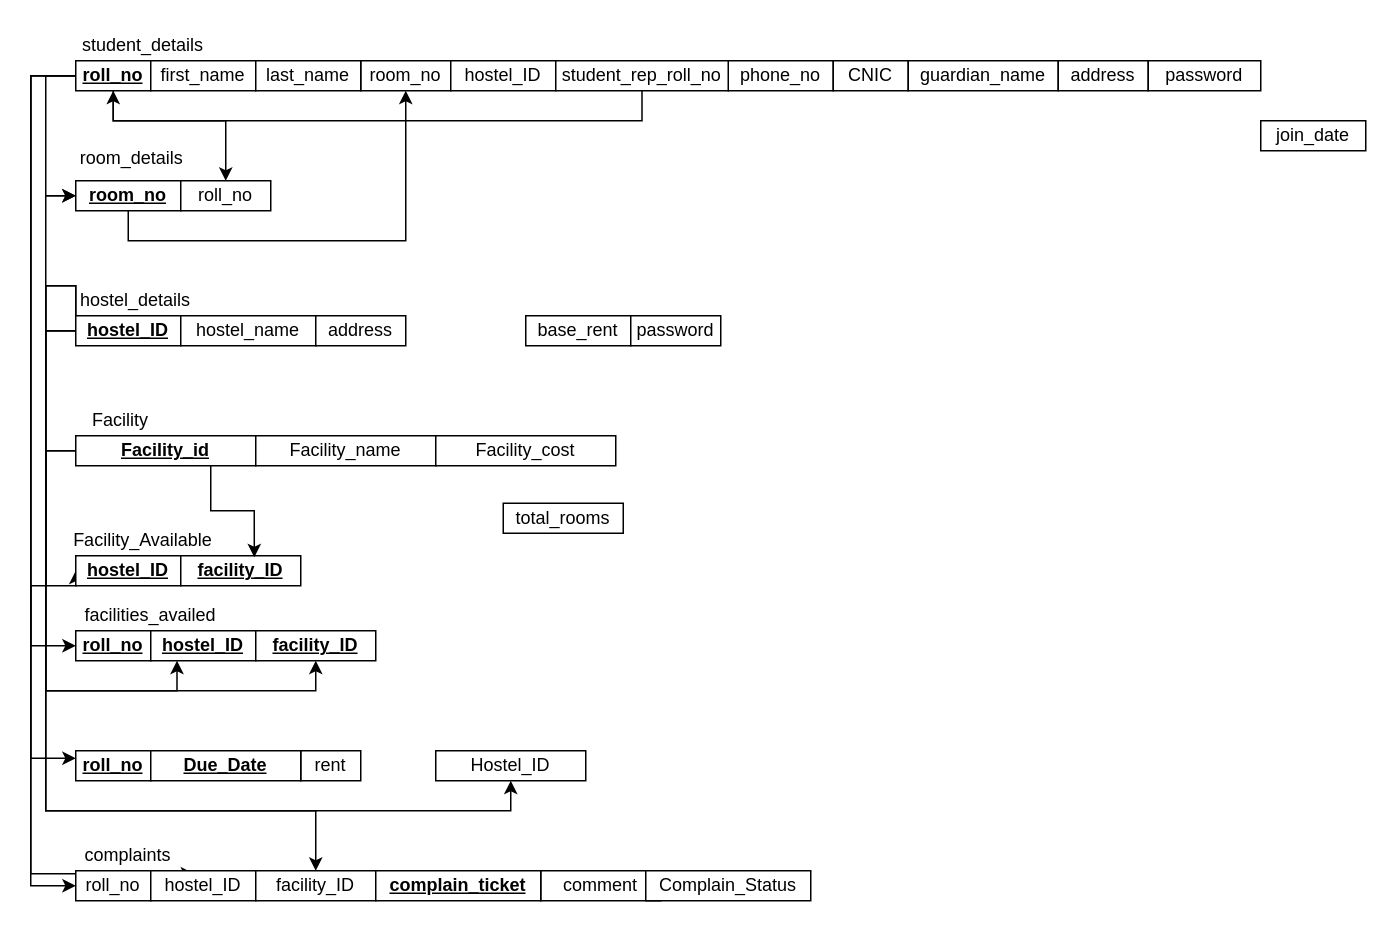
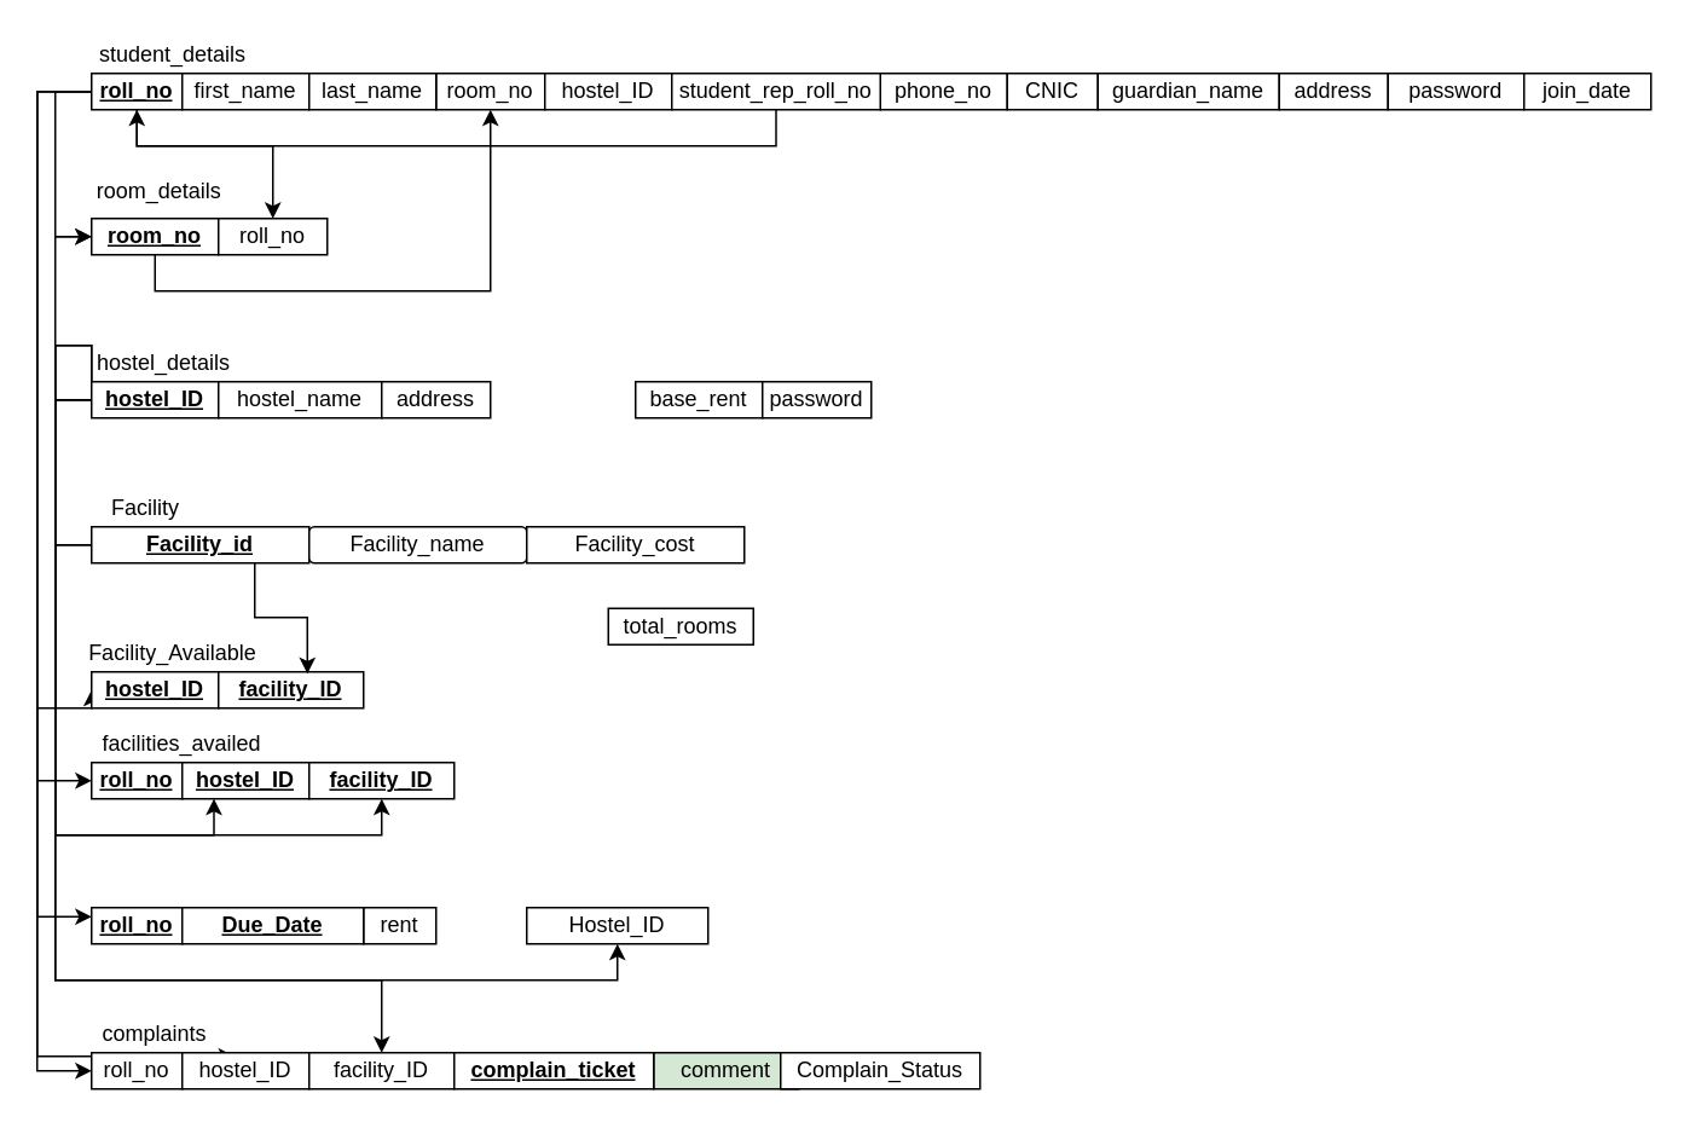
  <mxCell id="0" />
  <mxCell id="1" parent="0" />
  <mxCell id="2" value="room_no" style="rounded=0;whiteSpace=wrap;html=1;" parent="1" vertex="1"><mxGeometry x="240" y="40" width="60" height="20" as="geometry" /></mxCell>
  <mxCell id="3" value="student_details" style="text;html=1;strokeColor=none;fillColor=none;align=center;verticalAlign=middle;whiteSpace=wrap;rounded=0;" parent="1" vertex="1"><mxGeometry x="50" y="20" width="90" height="20" as="geometry" /></mxCell>
  <mxCell id="4" style="edgeStyle=orthogonalEdgeStyle;rounded=0;orthogonalLoop=1;jettySize=auto;html=1;exitX=0;exitY=0.5;exitDx=0;exitDy=0;entryX=0;entryY=0.5;entryDx=0;entryDy=0;" parent="1" source="9" target="29" edge="1"><mxGeometry relative="1" as="geometry"><Array as="points"><mxPoint x="20" y="50" /><mxPoint x="20" y="430" /></Array></mxGeometry></mxCell>
  <mxCell id="5" style="edgeStyle=orthogonalEdgeStyle;rounded=0;orthogonalLoop=1;jettySize=auto;html=1;exitX=0;exitY=0.5;exitDx=0;exitDy=0;entryX=0;entryY=0.25;entryDx=0;entryDy=0;" parent="1" source="9" target="31" edge="1"><mxGeometry relative="1" as="geometry"><Array as="points"><mxPoint x="20" y="50" /><mxPoint x="20" y="505" /></Array></mxGeometry></mxCell>
  <mxCell id="6" style="edgeStyle=orthogonalEdgeStyle;rounded=0;orthogonalLoop=1;jettySize=auto;html=1;exitX=0;exitY=0.5;exitDx=0;exitDy=0;entryX=0;entryY=0.5;entryDx=0;entryDy=0;" parent="1" source="9" target="34" edge="1"><mxGeometry relative="1" as="geometry"><Array as="points"><mxPoint x="20" y="50" /><mxPoint x="20" y="590" /></Array></mxGeometry></mxCell>
  <mxCell id="7" style="edgeStyle=orthogonalEdgeStyle;rounded=0;orthogonalLoop=1;jettySize=auto;html=1;exitX=0;exitY=0.5;exitDx=0;exitDy=0;entryX=0;entryY=0.5;entryDx=0;entryDy=0;" edge="1" parent="1" source="9" target="46"><mxGeometry relative="1" as="geometry" /></mxCell>
  <mxCell id="8" style="edgeStyle=orthogonalEdgeStyle;rounded=0;orthogonalLoop=1;jettySize=auto;html=1;exitX=0.5;exitY=1;exitDx=0;exitDy=0;entryX=0.5;entryY=0;entryDx=0;entryDy=0;" edge="1" parent="1" source="9" target="47"><mxGeometry relative="1" as="geometry"><Array as="points"><mxPoint x="75" y="80" /><mxPoint x="150" y="80" /></Array></mxGeometry></mxCell>
  <mxCell id="9" value="roll_no" style="rounded=0;whiteSpace=wrap;html=1;fontStyle=5" parent="1" vertex="1"><mxGeometry x="50" y="40" width="50" height="20" as="geometry" /></mxCell>
  <mxCell id="10" value="first_name" style="rounded=0;whiteSpace=wrap;html=1;" parent="1" vertex="1"><mxGeometry x="100" y="40" width="70" height="20" as="geometry" /></mxCell>
  <mxCell id="11" value="phone_no" style="rounded=0;whiteSpace=wrap;html=1;" parent="1" vertex="1"><mxGeometry x="485" y="40" width="70" height="20" as="geometry" /></mxCell>
  <mxCell id="12" value="CNIC" style="rounded=0;whiteSpace=wrap;html=1;" parent="1" vertex="1"><mxGeometry x="555" y="40" width="50" height="20" as="geometry" /></mxCell>
  <mxCell id="13" value="guardian_name" style="rounded=0;whiteSpace=wrap;html=1;" parent="1" vertex="1"><mxGeometry x="605" y="40" width="100" height="20" as="geometry" /></mxCell>
  <mxCell id="14" value="address" style="rounded=0;whiteSpace=wrap;html=1;" parent="1" vertex="1"><mxGeometry x="705" y="40" width="60" height="20" as="geometry" /></mxCell>
  <mxCell id="15" value="hostel_details" style="text;html=1;strokeColor=none;fillColor=none;align=center;verticalAlign=middle;whiteSpace=wrap;rounded=0;" parent="1" vertex="1"><mxGeometry x="50" y="190" width="80" height="20" as="geometry" /></mxCell>
  <mxCell id="16" style="edgeStyle=orthogonalEdgeStyle;rounded=0;orthogonalLoop=1;jettySize=auto;html=1;exitX=0;exitY=0.75;exitDx=0;exitDy=0;entryX=0;entryY=0.5;entryDx=0;entryDy=0;" parent="1" source="21" target="27" edge="1"><mxGeometry relative="1" as="geometry"><Array as="points"><mxPoint x="50" y="190" /><mxPoint x="30" y="190" /><mxPoint x="30" y="390" /></Array></mxGeometry></mxCell>
  <mxCell id="17" style="edgeStyle=orthogonalEdgeStyle;rounded=0;orthogonalLoop=1;jettySize=auto;html=1;exitX=0;exitY=0.5;exitDx=0;exitDy=0;entryX=0.25;entryY=1;entryDx=0;entryDy=0;" parent="1" source="21" target="30" edge="1"><mxGeometry relative="1" as="geometry" /></mxCell>
  <mxCell id="18" style="edgeStyle=orthogonalEdgeStyle;rounded=0;orthogonalLoop=1;jettySize=auto;html=1;exitX=0;exitY=0.5;exitDx=0;exitDy=0;entryX=0;entryY=0.5;entryDx=0;entryDy=0;" edge="1" parent="1" source="21" target="46"><mxGeometry relative="1" as="geometry" /></mxCell>
  <mxCell id="19" style="edgeStyle=orthogonalEdgeStyle;rounded=0;orthogonalLoop=1;jettySize=auto;html=1;exitX=0;exitY=0.5;exitDx=0;exitDy=0;entryX=0.5;entryY=1;entryDx=0;entryDy=0;" edge="1" parent="1" source="21" target="60"><mxGeometry relative="1" as="geometry" /></mxCell>
  <mxCell id="20" style="edgeStyle=orthogonalEdgeStyle;rounded=0;orthogonalLoop=1;jettySize=auto;html=1;exitX=0;exitY=0.5;exitDx=0;exitDy=0;entryX=0.414;entryY=0.1;entryDx=0;entryDy=0;entryPerimeter=0;" edge="1" parent="1" source="21" target="35"><mxGeometry relative="1" as="geometry"><Array as="points"><mxPoint x="30" y="190" /><mxPoint x="30" y="390" /><mxPoint x="20" y="390" /><mxPoint x="20" y="582" /></Array></mxGeometry></mxCell>
  <mxCell id="21" value="hostel_ID" style="rounded=0;whiteSpace=wrap;html=1;fontStyle=5" parent="1" vertex="1"><mxGeometry x="50" y="210" width="70" height="20" as="geometry" /></mxCell>
  <mxCell id="22" value="hostel_name" style="rounded=0;whiteSpace=wrap;html=1;" parent="1" vertex="1"><mxGeometry x="120" y="210" width="90" height="20" as="geometry" /></mxCell>
  <mxCell id="23" value="address" style="rounded=0;whiteSpace=wrap;html=1;" parent="1" vertex="1"><mxGeometry x="210" y="210" width="60" height="20" as="geometry" /></mxCell>
  <mxCell id="24" value="total_rooms" style="rounded=0;whiteSpace=wrap;html=1;" parent="1" vertex="1"><mxGeometry x="335" y="335" width="80" height="20" as="geometry" /></mxCell>
  <mxCell id="25" value="base_rent" style="rounded=0;whiteSpace=wrap;html=1;" parent="1" vertex="1"><mxGeometry x="350" y="210" width="70" height="20" as="geometry" /></mxCell>
  <mxCell id="26" value="Facility_Available" style="text;html=1;strokeColor=none;fillColor=none;align=center;verticalAlign=middle;whiteSpace=wrap;rounded=0;" parent="1" vertex="1"><mxGeometry x="50" y="350" width="90" height="20" as="geometry" /></mxCell>
  <mxCell id="27" value="hostel_ID" style="rounded=0;whiteSpace=wrap;html=1;fontStyle=5" parent="1" vertex="1"><mxGeometry x="50" y="370" width="70" height="20" as="geometry" /></mxCell>
  <mxCell id="28" value="facilities_availed" style="text;html=1;strokeColor=none;fillColor=none;align=center;verticalAlign=middle;whiteSpace=wrap;rounded=0;" parent="1" vertex="1"><mxGeometry x="50" y="400" width="100" height="20" as="geometry" /></mxCell>
  <mxCell id="29" value="roll_no" style="rounded=0;whiteSpace=wrap;html=1;fontStyle=5" parent="1" vertex="1"><mxGeometry x="50" y="420" width="50" height="20" as="geometry" /></mxCell>
  <mxCell id="30" value="hostel_ID" style="rounded=0;whiteSpace=wrap;html=1;fontStyle=5" parent="1" vertex="1"><mxGeometry x="100" y="420" width="70" height="20" as="geometry" /></mxCell>
  <mxCell id="31" value="roll_no" style="rounded=0;whiteSpace=wrap;html=1;fontStyle=5" parent="1" vertex="1"><mxGeometry x="50" y="500" width="50" height="20" as="geometry" /></mxCell>
  <mxCell id="32" value="rent" style="rounded=0;whiteSpace=wrap;html=1;" parent="1" vertex="1"><mxGeometry x="200" y="500" width="40" height="20" as="geometry" /></mxCell>
  <mxCell id="33" value="complaints" style="text;html=1;strokeColor=none;fillColor=none;align=center;verticalAlign=middle;whiteSpace=wrap;rounded=0;" parent="1" vertex="1"><mxGeometry x="50" y="560" width="70" height="20" as="geometry" /></mxCell>
  <mxCell id="34" value="roll_no" style="rounded=0;whiteSpace=wrap;html=1;fontStyle=0" parent="1" vertex="1"><mxGeometry x="50" y="580" width="50" height="20" as="geometry" /></mxCell>
  <mxCell id="35" value="hostel_ID" style="rounded=0;whiteSpace=wrap;html=1;fontStyle=0" parent="1" vertex="1"><mxGeometry x="100" y="580" width="70" height="20" as="geometry" /></mxCell>
  <mxCell id="36" value="&lt;b&gt;&lt;u&gt;facility_ID&lt;/u&gt;&lt;/b&gt;" style="rounded=0;whiteSpace=wrap;html=1;" parent="1" vertex="1"><mxGeometry x="170" y="420" width="80" height="20" as="geometry" /></mxCell>
  <mxCell id="37" value="&lt;b&gt;&lt;u&gt;facility_ID&lt;/u&gt;&lt;/b&gt;" style="rounded=0;whiteSpace=wrap;html=1;" parent="1" vertex="1"><mxGeometry x="120" y="370" width="80" height="20" as="geometry" /></mxCell>
  <mxCell id="38" value="facility_ID" style="rounded=0;whiteSpace=wrap;html=1;" parent="1" vertex="1"><mxGeometry x="170" y="580" width="80" height="20" as="geometry" /></mxCell>
- <mxCell id="39" value="comment" style="rounded=0;whiteSpace=wrap;html=1;" parent="1" vertex="1"><mxGeometry x="360" y="580" width="80" height="20" as="geometry" /></mxCell>
+ <mxCell id="39" value="comment" style="rounded=0;whiteSpace=wrap;html=1;fillColor=#d5e8d4;" parent="1" vertex="1"><mxGeometry x="360" y="580" width="80" height="20" as="geometry" /></mxCell>
  <mxCell id="40" style="edgeStyle=orthogonalEdgeStyle;rounded=0;orthogonalLoop=1;jettySize=auto;html=1;exitX=0.5;exitY=1;exitDx=0;exitDy=0;" parent="1" edge="1"><mxGeometry relative="1" as="geometry"><mxPoint x="325" y="280" as="sourcePoint" /><mxPoint x="325" y="280" as="targetPoint" /></mxGeometry></mxCell>
  <mxCell id="41" value="hostel_ID" style="rounded=0;whiteSpace=wrap;html=1;" parent="1" vertex="1"><mxGeometry x="300" y="40" width="70" height="20" as="geometry" /></mxCell>
  <mxCell id="42" style="edgeStyle=orthogonalEdgeStyle;rounded=0;orthogonalLoop=1;jettySize=auto;html=1;exitX=0.5;exitY=1;exitDx=0;exitDy=0;entryX=0.5;entryY=1;entryDx=0;entryDy=0;" parent="1" source="43" target="9" edge="1"><mxGeometry relative="1" as="geometry" /></mxCell>
  <mxCell id="43" value="student_rep_roll_no" style="rounded=0;whiteSpace=wrap;html=1;" parent="1" vertex="1"><mxGeometry x="370" y="40" width="115" height="20" as="geometry" /></mxCell>
  <mxCell id="44" value="&lt;b&gt;&lt;u&gt;complain_ticket&lt;/u&gt;&lt;/b&gt;" style="rounded=0;whiteSpace=wrap;html=1;" parent="1" vertex="1"><mxGeometry x="250" y="580" width="110" height="20" as="geometry" /></mxCell>
  <mxCell id="45" style="edgeStyle=orthogonalEdgeStyle;rounded=0;orthogonalLoop=1;jettySize=auto;html=1;exitX=0.5;exitY=1;exitDx=0;exitDy=0;entryX=0.5;entryY=1;entryDx=0;entryDy=0;" edge="1" parent="1" source="46" target="2"><mxGeometry relative="1" as="geometry" /></mxCell>
  <mxCell id="46" value="room_no" style="rounded=0;whiteSpace=wrap;html=1;fontStyle=5" parent="1" vertex="1"><mxGeometry x="50" y="120" width="70" height="20" as="geometry" /></mxCell>
  <mxCell id="47" value="roll_no" style="rounded=0;whiteSpace=wrap;html=1;" parent="1" vertex="1"><mxGeometry x="120" y="120" width="60" height="20" as="geometry" /></mxCell>
  <mxCell id="48" value="room_details" style="text;html=1;strokeColor=none;fillColor=none;align=center;verticalAlign=middle;whiteSpace=wrap;rounded=0;" parent="1" vertex="1"><mxGeometry x="50" y="90" width="75" height="30" as="geometry" /></mxCell>
  <mxCell id="49" value="password" style="rounded=0;whiteSpace=wrap;html=1;" parent="1" vertex="1"><mxGeometry x="765" y="40" width="75" height="20" as="geometry" /></mxCell>
  <mxCell id="50" value="password" style="rounded=0;whiteSpace=wrap;html=1;" parent="1" vertex="1"><mxGeometry x="420" y="210" width="60" height="20" as="geometry" /></mxCell>
  <mxCell id="51" value="last_name" style="rounded=0;whiteSpace=wrap;html=1;" vertex="1" parent="1"><mxGeometry x="170" y="40" width="70" height="20" as="geometry" /></mxCell>
- <mxCell id="52" value="join_date" style="rounded=0;whiteSpace=wrap;html=1;" vertex="1" parent="1"><mxGeometry x="840" y="80" width="70" height="20" as="geometry" /></mxCell>
+ <mxCell id="52" value="join_date" style="rounded=0;whiteSpace=wrap;html=1;" vertex="1" parent="1"><mxGeometry x="840" y="40" width="70" height="20" as="geometry" /></mxCell>
  <mxCell id="53" value="&lt;div&gt;Facility&lt;/div&gt;" style="text;html=1;strokeColor=none;fillColor=none;align=center;verticalAlign=middle;whiteSpace=wrap;rounded=0;" vertex="1" parent="1"><mxGeometry x="50" y="270" width="60" height="20" as="geometry" /></mxCell>
  <mxCell id="54" style="edgeStyle=orthogonalEdgeStyle;rounded=0;orthogonalLoop=1;jettySize=auto;html=1;exitX=0;exitY=0.5;exitDx=0;exitDy=0;entryX=0.5;entryY=1;entryDx=0;entryDy=0;" edge="1" parent="1" source="57" target="36"><mxGeometry relative="1" as="geometry" /></mxCell>
  <mxCell id="55" style="edgeStyle=orthogonalEdgeStyle;rounded=0;orthogonalLoop=1;jettySize=auto;html=1;exitX=0.75;exitY=1;exitDx=0;exitDy=0;entryX=0.613;entryY=0.05;entryDx=0;entryDy=0;entryPerimeter=0;" edge="1" parent="1" source="57" target="37"><mxGeometry relative="1" as="geometry" /></mxCell>
  <mxCell id="56" style="edgeStyle=orthogonalEdgeStyle;rounded=0;orthogonalLoop=1;jettySize=auto;html=1;exitX=0;exitY=0.5;exitDx=0;exitDy=0;entryX=0.5;entryY=0;entryDx=0;entryDy=0;" edge="1" parent="1" source="57" target="38"><mxGeometry relative="1" as="geometry"><Array as="points"><mxPoint x="30" y="300" /><mxPoint x="30" y="540" /><mxPoint x="210" y="540" /></Array></mxGeometry></mxCell>
  <mxCell id="57" value="&lt;div&gt;&lt;u&gt;&lt;b&gt;Facility_id&lt;/b&gt;&lt;/u&gt;&lt;/div&gt;" style="rounded=0;whiteSpace=wrap;html=1;" vertex="1" parent="1"><mxGeometry x="50" y="290" width="120" height="20" as="geometry" /></mxCell>
- <mxCell id="58" value="Facility_name" style="rounded=0;whiteSpace=wrap;html=1;" vertex="1" parent="1"><mxGeometry x="170" y="290" width="120" height="20" as="geometry" /></mxCell>
+ <mxCell id="58" value="Facility_name" style="whiteSpace=wrap;html=1;rounded=1;" vertex="1" parent="1"><mxGeometry x="170" y="290" width="120" height="20" as="geometry" /></mxCell>
  <mxCell id="59" value="&lt;div&gt;Facility_cost&lt;/div&gt;" style="rounded=0;whiteSpace=wrap;html=1;" vertex="1" parent="1"><mxGeometry x="290" y="290" width="120" height="20" as="geometry" /></mxCell>
  <mxCell id="60" value="Hostel_ID" style="rounded=0;whiteSpace=wrap;html=1;" vertex="1" parent="1"><mxGeometry x="290" y="500" width="100" height="20" as="geometry" /></mxCell>
  <mxCell id="61" value="&lt;b&gt;&lt;u&gt;Due_Date&lt;/u&gt;&lt;/b&gt;" style="rounded=0;whiteSpace=wrap;html=1;" vertex="1" parent="1"><mxGeometry x="100" y="500" width="100" height="20" as="geometry" /></mxCell>
  <mxCell id="62" value="&lt;div&gt;Complain_Status&lt;/div&gt;" style="rounded=0;whiteSpace=wrap;html=1;" vertex="1" parent="1"><mxGeometry x="430" y="580" width="110" height="20" as="geometry" /></mxCell>
